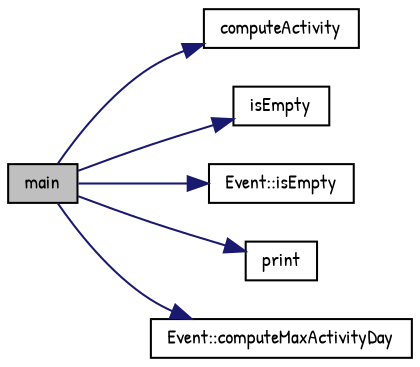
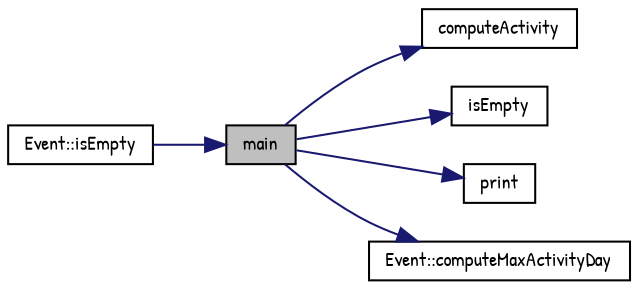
  digraph {
    fontname="Patrick Hand"
    rankdir=LR
    node [color=black fillcolor=white fontname="Patrick Hand" fontsize=10 shape=record style=filled]
    edge [color=midnightblue fontname="Patrick Hand" fontsize=10 labelfontname=Helvetica labelfontsize=10 style=solid]
    n1 [fillcolor=grey75 fontcolor=black height=0.2 label=main width=0.4]
    n2 [height=0.2 label=computeActivity width=0.4]
    n3 [height=0.2 label=isEmpty width=0.4]
    n4 [height=0.2 label="Event::isEmpty" width=0.4]
    n5 [height=0.2 label=print width=0.4]
    n6 [height=0.2 label="Event::computeMaxActivityDay" width=0.4]
    n1 -> n2
    n1 -> n3
-   n1 -> n4
+   n4 -> n1
    n1 -> n5
    n1 -> n6
  }
